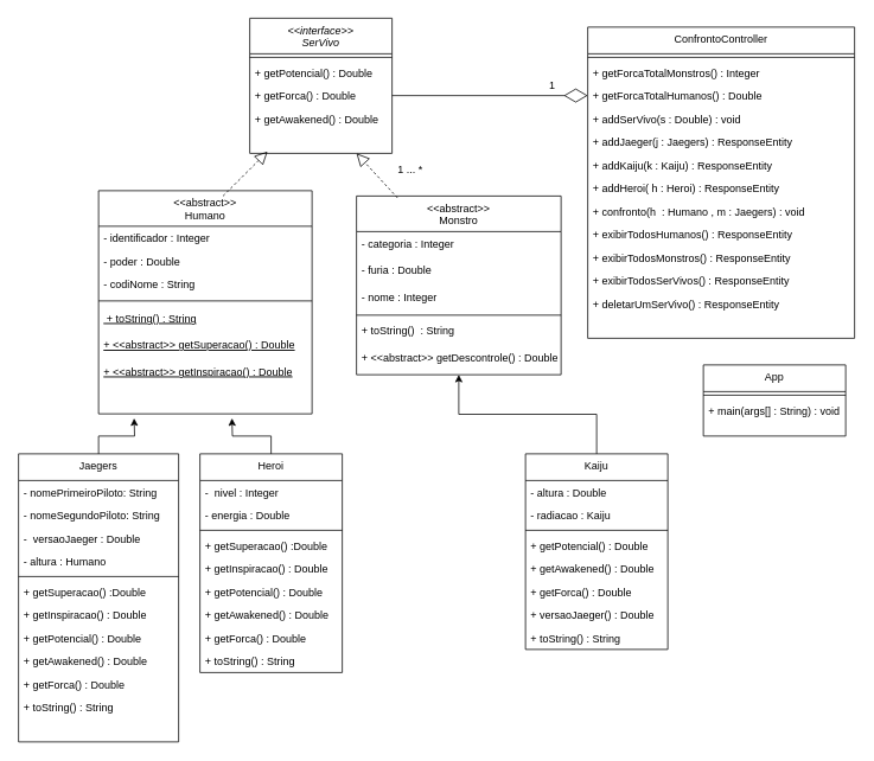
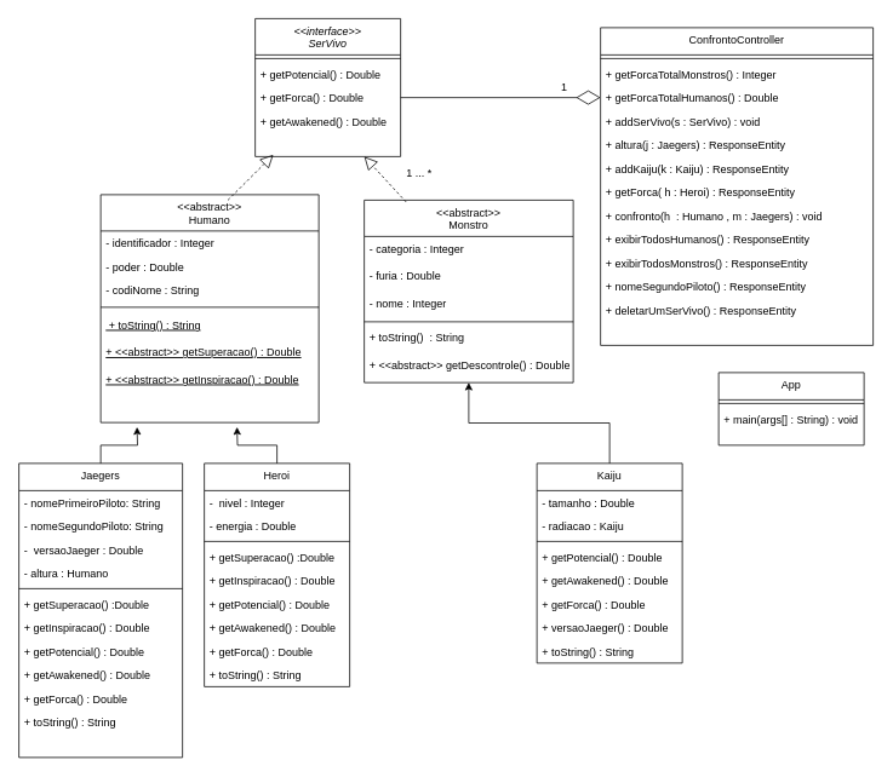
  <mxCell id="0" />
  <mxCell id="1" parent="0" />
  <mxCell id="2" style="edgeStyle=orthogonalEdgeStyle;rounded=0;orthogonalLoop=1;jettySize=auto;html=1;" parent="1" source="21" edge="1"><mxGeometry relative="1" as="geometry"><mxPoint x="150" y="470" as="targetPoint" /></mxGeometry></mxCell>
  <mxCell id="3" value="&lt;&lt;interface&gt;&gt;&#10;SerVivo" style="swimlane;fontStyle=2;align=center;verticalAlign=top;childLayout=stackLayout;horizontal=1;startSize=40;horizontalStack=0;resizeParent=1;resizeLast=0;collapsible=1;marginBottom=0;rounded=0;shadow=0;strokeWidth=1;" parent="1" vertex="1"><mxGeometry x="280" width="160" height="152" as="geometry" y="20"><mxRectangle x="230" y="140" width="160" height="26" as="alternateBounds" /></mxGeometry></mxCell>
  <mxCell id="4" value="" style="line;html=1;strokeWidth=1;align=left;verticalAlign=middle;spacingTop=-1;spacingLeft=3;spacingRight=3;rotatable=0;labelPosition=right;points=[];portConstraint=eastwest;" parent="3" vertex="1"><mxGeometry y="40" width="160" height="8" as="geometry" /></mxCell>
  <mxCell id="5" value="+ getPotencial() : Double" style="text;align=left;verticalAlign=top;spacingLeft=4;spacingRight=4;overflow=hidden;rotatable=0;points=[[0,0.5],[1,0.5]];portConstraint=eastwest;" parent="3" vertex="1"><mxGeometry y="48" width="160" height="26" as="geometry" /></mxCell>
  <mxCell id="6" value="+ getForca() : Double" style="text;align=left;verticalAlign=top;spacingLeft=4;spacingRight=4;overflow=hidden;rotatable=0;points=[[0,0.5],[1,0.5]];portConstraint=eastwest;" parent="3" vertex="1"><mxGeometry y="74" width="160" height="26" as="geometry" /></mxCell>
  <mxCell id="7" value="+ getAwakened() : Double" style="text;align=left;verticalAlign=top;spacingLeft=4;spacingRight=4;overflow=hidden;rotatable=0;points=[[0,0.5],[1,0.5]];portConstraint=eastwest;" parent="3" vertex="1"><mxGeometry y="100" width="160" height="26" as="geometry" /></mxCell>
  <mxCell id="8" value="ConfrontoController" style="swimlane;fontStyle=0;align=center;verticalAlign=top;childLayout=stackLayout;horizontal=1;startSize=30;horizontalStack=0;resizeParent=1;resizeLast=0;collapsible=1;marginBottom=0;rounded=0;shadow=0;strokeWidth=1;" parent="1" vertex="1"><mxGeometry x="660" y="30" width="300" height="350" as="geometry"><mxRectangle x="550" y="140" width="160" height="26" as="alternateBounds" /></mxGeometry></mxCell>
  <mxCell id="9" value="" style="line;html=1;strokeWidth=1;align=left;verticalAlign=middle;spacingTop=-1;spacingLeft=3;spacingRight=3;rotatable=0;labelPosition=right;points=[];portConstraint=eastwest;" parent="8" vertex="1"><mxGeometry y="30" width="300" height="8" as="geometry" /></mxCell>
  <mxCell id="10" value="+ getForcaTotalMonstros() : Integer" style="text;align=left;verticalAlign=top;spacingLeft=4;spacingRight=4;overflow=hidden;rotatable=0;points=[[0,0.5],[1,0.5]];portConstraint=eastwest;" parent="8" vertex="1"><mxGeometry y="38" width="300" height="26" as="geometry" /></mxCell>
  <mxCell id="11" value="+ getForcaTotalHumanos() : Double" style="text;align=left;verticalAlign=top;spacingLeft=4;spacingRight=4;overflow=hidden;rotatable=0;points=[[0,0.5],[1,0.5]];portConstraint=eastwest;" parent="8" vertex="1"><mxGeometry y="64" width="300" height="26" as="geometry" /></mxCell>
- <mxCell id="12" value="+ addSerVivo(s : Double) : void" style="text;align=left;verticalAlign=top;spacingLeft=4;spacingRight=4;overflow=hidden;rotatable=0;points=[[0,0.5],[1,0.5]];portConstraint=eastwest;" parent="8" vertex="1"><mxGeometry y="90" width="300" height="26" as="geometry" /></mxCell>
- <mxCell id="13" value="+ addJaeger(j : Jaegers) : ResponseEntity" style="text;align=left;verticalAlign=top;spacingLeft=4;spacingRight=4;overflow=hidden;rotatable=0;points=[[0,0.5],[1,0.5]];portConstraint=eastwest;" parent="8" vertex="1"><mxGeometry y="116" width="300" height="26" as="geometry" /></mxCell>
+ <mxCell id="12" value="+ addSerVivo(s : SerVivo) : void" style="text;align=left;verticalAlign=top;spacingLeft=4;spacingRight=4;overflow=hidden;rotatable=0;points=[[0,0.5],[1,0.5]];portConstraint=eastwest;" parent="8" vertex="1"><mxGeometry y="90" width="300" height="26" as="geometry" /></mxCell>
+ <mxCell id="13" value="+ altura(j : Jaegers) : ResponseEntity" style="text;align=left;verticalAlign=top;spacingLeft=4;spacingRight=4;overflow=hidden;rotatable=0;points=[[0,0.5],[1,0.5]];portConstraint=eastwest;" parent="8" vertex="1"><mxGeometry y="116" width="300" height="26" as="geometry" /></mxCell>
  <mxCell id="14" value="+ addKaiju(k : Kaiju) : ResponseEntity" style="text;align=left;verticalAlign=top;spacingLeft=4;spacingRight=4;overflow=hidden;rotatable=0;points=[[0,0.5],[1,0.5]];portConstraint=eastwest;" parent="8" vertex="1"><mxGeometry y="142" width="300" height="26" as="geometry" /></mxCell>
- <mxCell id="15" value="+ addHeroi( h : Heroi) : ResponseEntity" style="text;align=left;verticalAlign=top;spacingLeft=4;spacingRight=4;overflow=hidden;rotatable=0;points=[[0,0.5],[1,0.5]];portConstraint=eastwest;" parent="8" vertex="1"><mxGeometry y="168" width="300" height="26" as="geometry" /></mxCell>
+ <mxCell id="15" value="+ getForca( h : Heroi) : ResponseEntity" style="text;align=left;verticalAlign=top;spacingLeft=4;spacingRight=4;overflow=hidden;rotatable=0;points=[[0,0.5],[1,0.5]];portConstraint=eastwest;" parent="8" vertex="1"><mxGeometry y="168" width="300" height="26" as="geometry" /></mxCell>
  <mxCell id="16" value="+ confronto(h  : Humano , m : Jaegers) : void" style="text;align=left;verticalAlign=top;spacingLeft=4;spacingRight=4;overflow=hidden;rotatable=0;points=[[0,0.5],[1,0.5]];portConstraint=eastwest;" parent="8" vertex="1"><mxGeometry y="194" width="300" height="26" as="geometry" /></mxCell>
  <mxCell id="17" value="+ exibirTodosHumanos() : ResponseEntity" style="text;align=left;verticalAlign=top;spacingLeft=4;spacingRight=4;overflow=hidden;rotatable=0;points=[[0,0.5],[1,0.5]];portConstraint=eastwest;" parent="8" vertex="1"><mxGeometry y="220" width="300" height="26" as="geometry" /></mxCell>
  <mxCell id="18" value="+ exibirTodosMonstros() : ResponseEntity" style="text;align=left;verticalAlign=top;spacingLeft=4;spacingRight=4;overflow=hidden;rotatable=0;points=[[0,0.5],[1,0.5]];portConstraint=eastwest;" parent="8" vertex="1"><mxGeometry y="246" width="300" height="26" as="geometry" /></mxCell>
- <mxCell id="19" value="+ exibirTodosSerVivos() : ResponseEntity&#10;" style="text;align=left;verticalAlign=top;spacingLeft=4;spacingRight=4;overflow=hidden;rotatable=0;points=[[0,0.5],[1,0.5]];portConstraint=eastwest;" parent="8" vertex="1"><mxGeometry y="272" width="300" height="26" as="geometry" /></mxCell>
+ <mxCell id="19" value="+ nomeSegundoPiloto() : ResponseEntity&#10;" style="text;align=left;verticalAlign=top;spacingLeft=4;spacingRight=4;overflow=hidden;rotatable=0;points=[[0,0.5],[1,0.5]];portConstraint=eastwest;" parent="8" vertex="1"><mxGeometry y="272" width="300" height="26" as="geometry" /></mxCell>
  <mxCell id="20" value="+ deletarUmSerVivo() : ResponseEntity" style="text;align=left;verticalAlign=top;spacingLeft=4;spacingRight=4;overflow=hidden;rotatable=0;points=[[0,0.5],[1,0.5]];portConstraint=eastwest;" parent="8" vertex="1"><mxGeometry y="298" width="300" height="30" as="geometry" /></mxCell>
  <mxCell id="21" value="Jaegers" style="swimlane;fontStyle=0;align=center;verticalAlign=top;childLayout=stackLayout;horizontal=1;startSize=30;horizontalStack=0;resizeParent=1;resizeLast=0;collapsible=1;marginBottom=0;rounded=0;shadow=0;strokeWidth=1;" parent="1" vertex="1"><mxGeometry x="20" y="510" width="180" height="324" as="geometry"><mxRectangle x="550" y="140" width="160" height="26" as="alternateBounds" /></mxGeometry></mxCell>
  <mxCell id="22" value="- nomePrimeiroPiloto: String" style="text;align=left;verticalAlign=top;spacingLeft=4;spacingRight=4;overflow=hidden;rotatable=0;points=[[0,0.5],[1,0.5]];portConstraint=eastwest;rounded=0;shadow=0;html=0;" parent="21" vertex="1"><mxGeometry y="30" width="180" height="26" as="geometry" /></mxCell>
  <mxCell id="23" value="- nomeSegundoPiloto: String" style="text;align=left;verticalAlign=top;spacingLeft=4;spacingRight=4;overflow=hidden;rotatable=0;points=[[0,0.5],[1,0.5]];portConstraint=eastwest;rounded=0;shadow=0;html=0;" parent="21" vertex="1"><mxGeometry y="56" width="180" height="26" as="geometry" /></mxCell>
  <mxCell id="24" value="-  versaoJaeger : Double" style="text;align=left;verticalAlign=top;spacingLeft=4;spacingRight=4;overflow=hidden;rotatable=0;points=[[0,0.5],[1,0.5]];portConstraint=eastwest;" parent="21" vertex="1"><mxGeometry y="82" width="180" height="26" as="geometry" /></mxCell>
  <mxCell id="25" value="- altura : Humano" style="text;align=left;verticalAlign=top;spacingLeft=4;spacingRight=4;overflow=hidden;rotatable=0;points=[[0,0.5],[1,0.5]];portConstraint=eastwest;rounded=0;shadow=0;html=0;" parent="21" vertex="1"><mxGeometry y="108" width="180" height="26" as="geometry" /></mxCell>
  <mxCell id="26" value="" style="line;html=1;strokeWidth=1;align=left;verticalAlign=middle;spacingTop=-1;spacingLeft=3;spacingRight=3;rotatable=0;labelPosition=right;points=[];portConstraint=eastwest;" parent="21" vertex="1"><mxGeometry y="134" width="180" height="8" as="geometry" /></mxCell>
  <mxCell id="27" value="+ getSuperacao() :Double" style="text;align=left;verticalAlign=top;spacingLeft=4;spacingRight=4;overflow=hidden;rotatable=0;points=[[0,0.5],[1,0.5]];portConstraint=eastwest;" parent="21" vertex="1"><mxGeometry y="142" width="180" height="26" as="geometry" /></mxCell>
  <mxCell id="28" value="+ getInspiracao() : Double" style="text;align=left;verticalAlign=top;spacingLeft=4;spacingRight=4;overflow=hidden;rotatable=0;points=[[0,0.5],[1,0.5]];portConstraint=eastwest;" parent="21" vertex="1"><mxGeometry y="168" width="180" height="26" as="geometry" /></mxCell>
  <mxCell id="29" value="+ getPotencial() : Double" style="text;align=left;verticalAlign=top;spacingLeft=4;spacingRight=4;overflow=hidden;rotatable=0;points=[[0,0.5],[1,0.5]];portConstraint=eastwest;" parent="21" vertex="1"><mxGeometry y="194" width="180" height="26" as="geometry" /></mxCell>
  <mxCell id="30" value="+ getAwakened() : Double" style="text;align=left;verticalAlign=top;spacingLeft=4;spacingRight=4;overflow=hidden;rotatable=0;points=[[0,0.5],[1,0.5]];portConstraint=eastwest;" parent="21" vertex="1"><mxGeometry y="220" width="180" height="26" as="geometry" /></mxCell>
  <mxCell id="31" value="+ getForca() : Double" style="text;align=left;verticalAlign=top;spacingLeft=4;spacingRight=4;overflow=hidden;rotatable=0;points=[[0,0.5],[1,0.5]];portConstraint=eastwest;" parent="21" vertex="1"><mxGeometry y="246" width="180" height="26" as="geometry" /></mxCell>
  <mxCell id="32" value="+ toString() : String" style="text;align=left;verticalAlign=top;spacingLeft=4;spacingRight=4;overflow=hidden;rotatable=0;points=[[0,0.5],[1,0.5]];portConstraint=eastwest;" parent="21" vertex="1"><mxGeometry y="272" width="180" height="26" as="geometry" /></mxCell>
  <mxCell id="33" value="&lt;&lt;abstract&gt;&gt;&#10;Humano" style="swimlane;fontStyle=0;align=center;verticalAlign=top;childLayout=stackLayout;horizontal=1;startSize=40;horizontalStack=0;resizeParent=1;resizeLast=0;collapsible=1;marginBottom=0;rounded=0;shadow=0;strokeWidth=1;" parent="1" vertex="1"><mxGeometry x="110" y="214" width="240" height="251" as="geometry"><mxRectangle x="130" y="380" width="160" height="26" as="alternateBounds" /></mxGeometry></mxCell>
  <mxCell id="34" value="- identificador : Integer" style="text;align=left;verticalAlign=top;spacingLeft=4;spacingRight=4;overflow=hidden;rotatable=0;points=[[0,0.5],[1,0.5]];portConstraint=eastwest;" parent="33" vertex="1"><mxGeometry y="40" width="240" height="26" as="geometry" /></mxCell>
  <mxCell id="35" value="- poder : Double" style="text;align=left;verticalAlign=top;spacingLeft=4;spacingRight=4;overflow=hidden;rotatable=0;points=[[0,0.5],[1,0.5]];portConstraint=eastwest;rounded=0;shadow=0;html=0;" parent="33" vertex="1"><mxGeometry y="66" width="240" height="26" as="geometry" /></mxCell>
  <mxCell id="36" value="- codiNome : String" style="text;align=left;verticalAlign=top;spacingLeft=4;spacingRight=4;overflow=hidden;rotatable=0;points=[[0,0.5],[1,0.5]];portConstraint=eastwest;rounded=0;shadow=0;html=0;" parent="33" vertex="1"><mxGeometry y="92" width="240" height="26" as="geometry" /></mxCell>
  <mxCell id="37" value="" style="line;html=1;strokeWidth=1;align=left;verticalAlign=middle;spacingTop=-1;spacingLeft=3;spacingRight=3;rotatable=0;labelPosition=right;points=[];portConstraint=eastwest;" parent="33" vertex="1"><mxGeometry y="118" width="240" height="12" as="geometry" /></mxCell>
  <mxCell id="38" value=" + toString() : String" style="text;align=left;verticalAlign=top;spacingLeft=4;spacingRight=4;overflow=hidden;rotatable=0;points=[[0,0.5],[1,0.5]];portConstraint=eastwest;fontStyle=4" parent="33" vertex="1"><mxGeometry y="130" width="240" height="30" as="geometry" /></mxCell>
  <mxCell id="39" value="+ &lt;&lt;abstract&gt;&gt; getSuperacao() : Double" style="text;align=left;verticalAlign=top;spacingLeft=4;spacingRight=4;overflow=hidden;rotatable=0;points=[[0,0.5],[1,0.5]];portConstraint=eastwest;fontStyle=4" parent="33" vertex="1"><mxGeometry y="160" width="240" height="30" as="geometry" /></mxCell>
  <mxCell id="40" value="+ &lt;&lt;abstract&gt;&gt; getInspiracao() : Double" style="text;align=left;verticalAlign=top;spacingLeft=4;spacingRight=4;overflow=hidden;rotatable=0;points=[[0,0.5],[1,0.5]];portConstraint=eastwest;fontStyle=4" parent="33" vertex="1"><mxGeometry y="190" width="240" height="30" as="geometry" /></mxCell>
  <mxCell id="41" value="&lt;&lt;abstract&gt;&gt;&#10;Monstro" style="swimlane;fontStyle=0;align=center;verticalAlign=top;childLayout=stackLayout;horizontal=1;startSize=40;horizontalStack=0;resizeParent=1;resizeLast=0;collapsible=1;marginBottom=0;rounded=0;shadow=0;strokeWidth=1;" parent="1" vertex="1"><mxGeometry x="400" y="220" width="230" height="201" as="geometry"><mxRectangle x="340" y="380" width="170" height="26" as="alternateBounds" /></mxGeometry></mxCell>
  <mxCell id="42" value="- categoria : Integer&#10;" style="text;align=left;verticalAlign=top;spacingLeft=4;spacingRight=4;overflow=hidden;rotatable=0;points=[[0,0.5],[1,0.5]];portConstraint=eastwest;" parent="41" vertex="1"><mxGeometry y="40" width="230" height="30" as="geometry" /></mxCell>
  <mxCell id="43" value="- furia : Double&#10;" style="text;align=left;verticalAlign=top;spacingLeft=4;spacingRight=4;overflow=hidden;rotatable=0;points=[[0,0.5],[1,0.5]];portConstraint=eastwest;" parent="41" vertex="1"><mxGeometry y="70" width="230" height="30" as="geometry" /></mxCell>
  <mxCell id="44" value="- nome : Integer&#10;" style="text;align=left;verticalAlign=top;spacingLeft=4;spacingRight=4;overflow=hidden;rotatable=0;points=[[0,0.5],[1,0.5]];portConstraint=eastwest;" parent="41" vertex="1"><mxGeometry y="100" width="230" height="30" as="geometry" /></mxCell>
  <mxCell id="45" value="" style="line;html=1;strokeWidth=1;align=left;verticalAlign=middle;spacingTop=-1;spacingLeft=3;spacingRight=3;rotatable=0;labelPosition=right;points=[];portConstraint=eastwest;" parent="41" vertex="1"><mxGeometry y="130" width="230" height="8" as="geometry" /></mxCell>
  <mxCell id="46" value="+ toString()  : String&#10;" style="text;align=left;verticalAlign=top;spacingLeft=4;spacingRight=4;overflow=hidden;rotatable=0;points=[[0,0.5],[1,0.5]];portConstraint=eastwest;" parent="41" vertex="1"><mxGeometry y="138" width="230" height="30" as="geometry" /></mxCell>
  <mxCell id="47" value="+ &lt;&lt;abstract&gt;&gt; getDescontrole() : Double&#10;" style="text;align=left;verticalAlign=top;spacingLeft=4;spacingRight=4;overflow=hidden;rotatable=0;points=[[0,0.5],[1,0.5]];portConstraint=eastwest;" parent="41" vertex="1"><mxGeometry y="168" width="230" height="30" as="geometry" /></mxCell>
  <mxCell id="48" value="" style="endArrow=block;dashed=1;endFill=0;endSize=12;html=1;exitX=0.583;exitY=0.024;exitDx=0;exitDy=0;exitPerimeter=0;" parent="1" source="33" edge="1"><mxGeometry width="160" relative="1" as="geometry"><mxPoint x="250" y="210" as="sourcePoint" /><mxPoint x="300" y="170" as="targetPoint" /></mxGeometry></mxCell>
  <mxCell id="49" value="" style="endArrow=block;dashed=1;endFill=0;endSize=12;html=1;entryX=0.75;entryY=1;entryDx=0;entryDy=0;exitX=0.2;exitY=0.01;exitDx=0;exitDy=0;exitPerimeter=0;" parent="1" source="41" target="3" edge="1"><mxGeometry width="160" relative="1" as="geometry"><mxPoint x="260" y="220" as="sourcePoint" /><mxPoint x="300" y="200" as="targetPoint" /></mxGeometry></mxCell>
  <mxCell id="50" style="edgeStyle=orthogonalEdgeStyle;rounded=0;orthogonalLoop=1;jettySize=auto;html=1;" parent="1" source="51" edge="1"><mxGeometry relative="1" as="geometry"><mxPoint x="260" y="470" as="targetPoint" /></mxGeometry></mxCell>
  <mxCell id="51" value="Heroi" style="swimlane;fontStyle=0;align=center;verticalAlign=top;childLayout=stackLayout;horizontal=1;startSize=30;horizontalStack=0;resizeParent=1;resizeLast=0;collapsible=1;marginBottom=0;rounded=0;shadow=0;strokeWidth=1;" parent="1" vertex="1"><mxGeometry x="224" y="510" width="160" height="246" as="geometry"><mxRectangle x="550" y="140" width="160" height="26" as="alternateBounds" /></mxGeometry></mxCell>
  <mxCell id="52" value="-  nivel : Integer" style="text;align=left;verticalAlign=top;spacingLeft=4;spacingRight=4;overflow=hidden;rotatable=0;points=[[0,0.5],[1,0.5]];portConstraint=eastwest;" parent="51" vertex="1"><mxGeometry y="30" width="160" height="26" as="geometry" /></mxCell>
  <mxCell id="53" value="- energia : Double" style="text;align=left;verticalAlign=top;spacingLeft=4;spacingRight=4;overflow=hidden;rotatable=0;points=[[0,0.5],[1,0.5]];portConstraint=eastwest;rounded=0;shadow=0;html=0;" parent="51" vertex="1"><mxGeometry y="56" width="160" height="26" as="geometry" /></mxCell>
  <mxCell id="54" value="" style="line;html=1;strokeWidth=1;align=left;verticalAlign=middle;spacingTop=-1;spacingLeft=3;spacingRight=3;rotatable=0;labelPosition=right;points=[];portConstraint=eastwest;" parent="51" vertex="1"><mxGeometry y="82" width="160" height="8" as="geometry" /></mxCell>
  <mxCell id="55" value="+ getSuperacao() :Double" style="text;align=left;verticalAlign=top;spacingLeft=4;spacingRight=4;overflow=hidden;rotatable=0;points=[[0,0.5],[1,0.5]];portConstraint=eastwest;" parent="51" vertex="1"><mxGeometry y="90" width="160" height="26" as="geometry" /></mxCell>
  <mxCell id="56" value="+ getInspiracao() : Double" style="text;align=left;verticalAlign=top;spacingLeft=4;spacingRight=4;overflow=hidden;rotatable=0;points=[[0,0.5],[1,0.5]];portConstraint=eastwest;" parent="51" vertex="1"><mxGeometry y="116" width="160" height="26" as="geometry" /></mxCell>
  <mxCell id="57" value="+ getPotencial() : Double" style="text;align=left;verticalAlign=top;spacingLeft=4;spacingRight=4;overflow=hidden;rotatable=0;points=[[0,0.5],[1,0.5]];portConstraint=eastwest;" parent="51" vertex="1"><mxGeometry y="142" width="160" height="26" as="geometry" /></mxCell>
  <mxCell id="58" value="+ getAwakened() : Double" style="text;align=left;verticalAlign=top;spacingLeft=4;spacingRight=4;overflow=hidden;rotatable=0;points=[[0,0.5],[1,0.5]];portConstraint=eastwest;" parent="51" vertex="1"><mxGeometry y="168" width="160" height="26" as="geometry" /></mxCell>
  <mxCell id="59" value="+ getForca() : Double" style="text;align=left;verticalAlign=top;spacingLeft=4;spacingRight=4;overflow=hidden;rotatable=0;points=[[0,0.5],[1,0.5]];portConstraint=eastwest;" parent="51" vertex="1"><mxGeometry y="194" width="160" height="26" as="geometry" /></mxCell>
  <mxCell id="60" value="+ toString() : String" style="text;align=left;verticalAlign=top;spacingLeft=4;spacingRight=4;overflow=hidden;rotatable=0;points=[[0,0.5],[1,0.5]];portConstraint=eastwest;" parent="51" vertex="1"><mxGeometry y="220" width="160" height="26" as="geometry" /></mxCell>
  <mxCell id="61" style="edgeStyle=orthogonalEdgeStyle;rounded=0;orthogonalLoop=1;jettySize=auto;html=1;entryX=0.5;entryY=1;entryDx=0;entryDy=0;" parent="1" source="62" target="41" edge="1"><mxGeometry relative="1" as="geometry" /></mxCell>
  <mxCell id="62" value="Kaiju" style="swimlane;fontStyle=0;align=center;verticalAlign=top;childLayout=stackLayout;horizontal=1;startSize=30;horizontalStack=0;resizeParent=1;resizeLast=0;collapsible=1;marginBottom=0;rounded=0;shadow=0;strokeWidth=1;" parent="1" vertex="1"><mxGeometry x="590" y="510" width="160" height="220" as="geometry"><mxRectangle x="550" y="140" width="160" height="26" as="alternateBounds" /></mxGeometry></mxCell>
- <mxCell id="63" value="- altura : Double" style="text;align=left;verticalAlign=top;spacingLeft=4;spacingRight=4;overflow=hidden;rotatable=0;points=[[0,0.5],[1,0.5]];portConstraint=eastwest;" parent="62" vertex="1"><mxGeometry y="30" width="160" height="26" as="geometry" /></mxCell>
+ <mxCell id="63" value="- tamanho : Double" style="text;align=left;verticalAlign=top;spacingLeft=4;spacingRight=4;overflow=hidden;rotatable=0;points=[[0,0.5],[1,0.5]];portConstraint=eastwest;" parent="62" vertex="1"><mxGeometry y="30" width="160" height="26" as="geometry" /></mxCell>
  <mxCell id="64" value="- radiacao : Kaiju" style="text;align=left;verticalAlign=top;spacingLeft=4;spacingRight=4;overflow=hidden;rotatable=0;points=[[0,0.5],[1,0.5]];portConstraint=eastwest;rounded=0;shadow=0;html=0;" parent="62" vertex="1"><mxGeometry y="56" width="160" height="26" as="geometry" /></mxCell>
  <mxCell id="65" value="" style="line;html=1;strokeWidth=1;align=left;verticalAlign=middle;spacingTop=-1;spacingLeft=3;spacingRight=3;rotatable=0;labelPosition=right;points=[];portConstraint=eastwest;" parent="62" vertex="1"><mxGeometry y="82" width="160" height="8" as="geometry" /></mxCell>
  <mxCell id="66" value="+ getPotencial() : Double" style="text;align=left;verticalAlign=top;spacingLeft=4;spacingRight=4;overflow=hidden;rotatable=0;points=[[0,0.5],[1,0.5]];portConstraint=eastwest;" parent="62" vertex="1"><mxGeometry y="90" width="160" height="26" as="geometry" /></mxCell>
  <mxCell id="67" value="+ getAwakened() : Double" style="text;align=left;verticalAlign=top;spacingLeft=4;spacingRight=4;overflow=hidden;rotatable=0;points=[[0,0.5],[1,0.5]];portConstraint=eastwest;" parent="62" vertex="1"><mxGeometry y="116" width="160" height="26" as="geometry" /></mxCell>
  <mxCell id="68" value="+ getForca() : Double" style="text;align=left;verticalAlign=top;spacingLeft=4;spacingRight=4;overflow=hidden;rotatable=0;points=[[0,0.5],[1,0.5]];portConstraint=eastwest;" parent="62" vertex="1"><mxGeometry y="142" width="160" height="26" as="geometry" /></mxCell>
  <mxCell id="69" value="+ versaoJaeger() : Double" style="text;align=left;verticalAlign=top;spacingLeft=4;spacingRight=4;overflow=hidden;rotatable=0;points=[[0,0.5],[1,0.5]];portConstraint=eastwest;" parent="62" vertex="1"><mxGeometry y="168" width="160" height="26" as="geometry" /></mxCell>
  <mxCell id="70" value="+ toString() : String" style="text;align=left;verticalAlign=top;spacingLeft=4;spacingRight=4;overflow=hidden;rotatable=0;points=[[0,0.5],[1,0.5]];portConstraint=eastwest;" parent="62" vertex="1"><mxGeometry y="194" width="160" height="26" as="geometry" /></mxCell>
  <mxCell id="71" value="" style="endArrow=diamondThin;endFill=0;endSize=24;html=1;entryX=0;entryY=0.5;entryDx=0;entryDy=0;exitX=1;exitY=0.5;exitDx=0;exitDy=0;" parent="1" source="6" target="11" edge="1"><mxGeometry width="160" relative="1" as="geometry"><mxPoint x="300" y="190" as="sourcePoint" /><mxPoint x="460" y="190" as="targetPoint" /></mxGeometry></mxCell>
  <mxCell id="72" value="1 ... *" style="text;html=1;align=center;verticalAlign=middle;resizable=0;points=[];autosize=1;" parent="1" vertex="1"><mxGeometry x="440" y="181" width="40" height="20" as="geometry" /></mxCell>
  <mxCell id="73" value="1" style="text;html=1;align=center;verticalAlign=middle;resizable=0;points=[];autosize=1;" parent="1" vertex="1"><mxGeometry x="610" y="86" width="20" height="20" as="geometry" /></mxCell>
  <mxCell id="74" value="App" style="swimlane;fontStyle=0;align=center;verticalAlign=top;childLayout=stackLayout;horizontal=1;startSize=30;horizontalStack=0;resizeParent=1;resizeLast=0;collapsible=1;marginBottom=0;rounded=0;shadow=0;strokeWidth=1;" parent="1" vertex="1"><mxGeometry x="790" y="410" width="160" height="80" as="geometry"><mxRectangle x="550" y="140" width="160" height="26" as="alternateBounds" /></mxGeometry></mxCell>
  <mxCell id="75" value="" style="line;html=1;strokeWidth=1;align=left;verticalAlign=middle;spacingTop=-1;spacingLeft=3;spacingRight=3;rotatable=0;labelPosition=right;points=[];portConstraint=eastwest;" parent="74" vertex="1"><mxGeometry y="30" width="160" height="8" as="geometry" /></mxCell>
  <mxCell id="76" value="+ main(args[] : String) : void" style="text;align=left;verticalAlign=top;spacingLeft=4;spacingRight=4;overflow=hidden;rotatable=0;points=[[0,0.5],[1,0.5]];portConstraint=eastwest;" parent="74" vertex="1"><mxGeometry y="38" width="160" height="26" as="geometry" /></mxCell>
